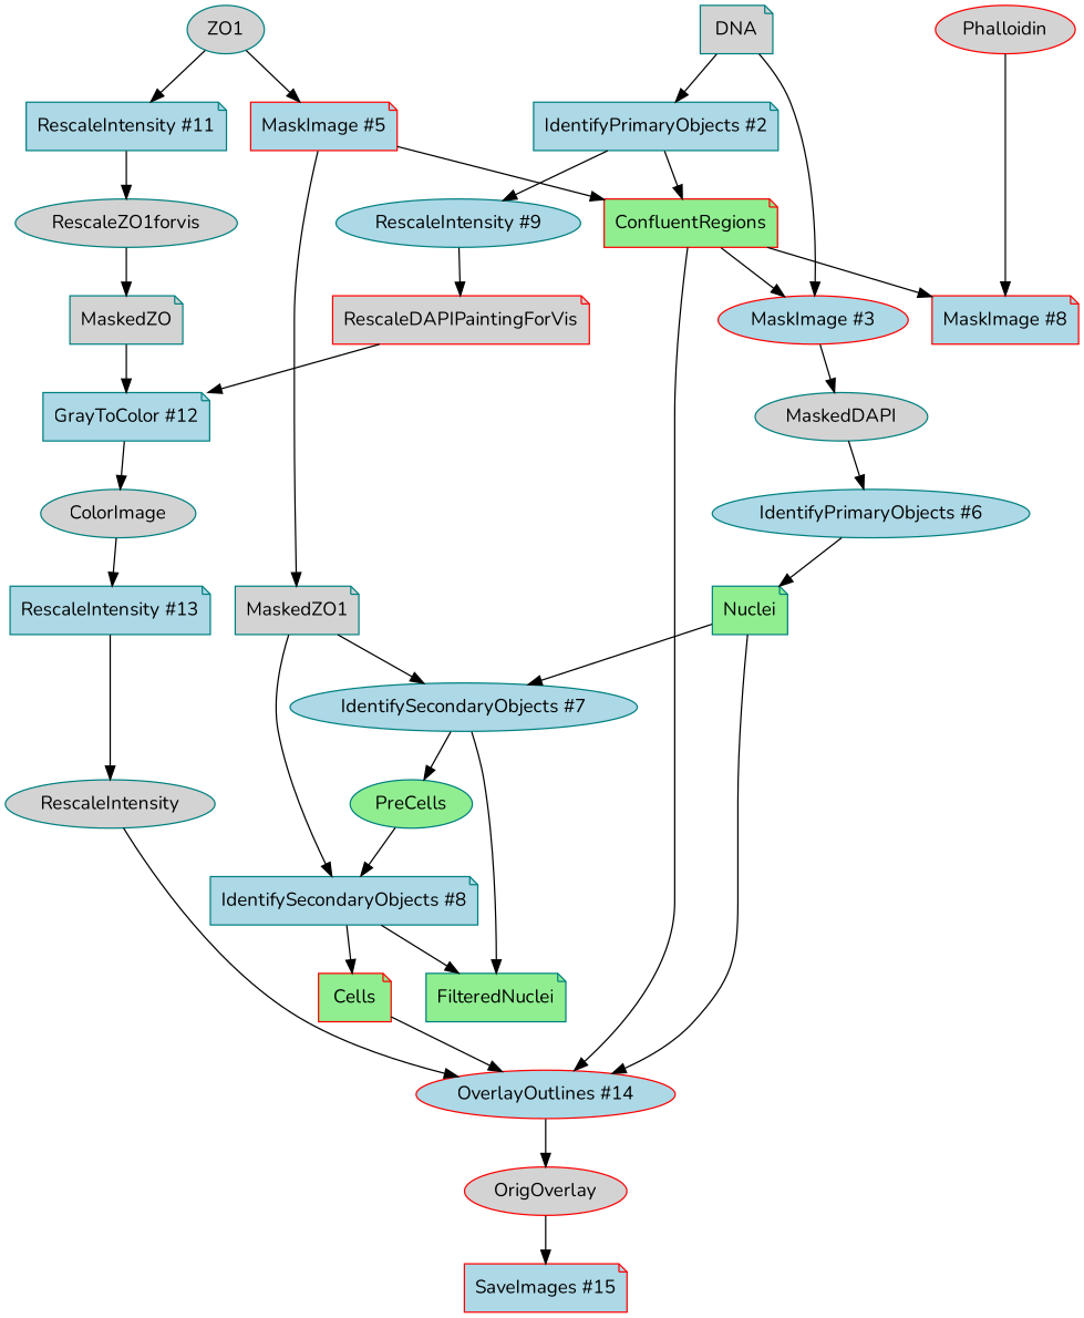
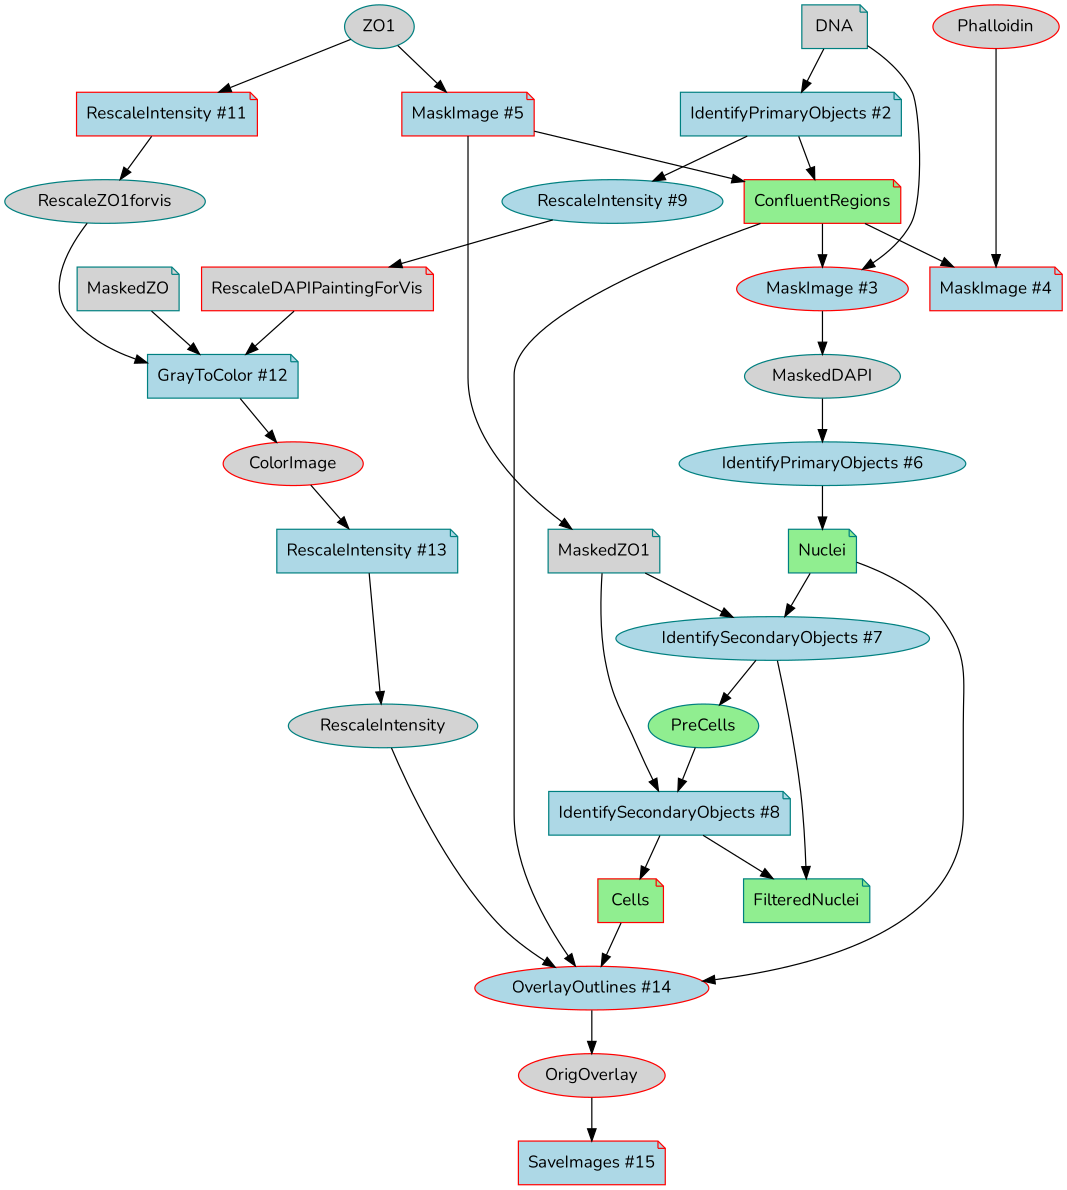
  strict digraph {
    fontname=Nunito
    node [color=teal fillcolor=lightblue fontname=Nunito shape=note style=filled type=module]
    edge [fontname=Nunito type=image_input]
    n1 [fillcolor=lightgray label=DNA type=image]
    n2 [color=red fillcolor=lightgray label=Phalloidin shape=ellipse type=image]
    n3 [fillcolor=lightgray label=ZO1 shape=ellipse type=image]
    n4 [color=red enabled=True label="SaveImages #15" module_name=SaveImages module_num=15 original_num=15 stable_id=SaveImages_491701a3]
    n5 [enabled=True label="IdentifyPrimaryObjects #2" module_name=IdentifyPrimaryObjects module_num=2 original_num=2 stable_id=IdentifyPrimaryObjects_2a46ae0b]
    n6 [color=red enabled=True label="MaskImage #3" module_name=MaskImage module_num=3 original_num=3 shape=ellipse stable_id=MaskImage_3d148662]
-   n7 [color=red enabled=True label="MaskImage #8" module_name=MaskImage module_num=4 original_num=4 stable_id=MaskImage_15781b3c]
+   n7 [color=red enabled=True label="MaskImage #4" module_name=MaskImage module_num=4 original_num=4 stable_id=MaskImage_15781b3c]
    n8 [color=red enabled=True label="MaskImage #5" module_name=MaskImage module_num=5 original_num=5 stable_id=MaskImage_6a245811]
-   n9 [enabled=True label="RescaleIntensity #11" module_name=RescaleIntensity module_num=11 original_num=11 stable_id=RescaleIntensity_3e52e236]
+   n9 [color=red enabled=True label="RescaleIntensity #11" module_name=RescaleIntensity module_num=11 original_num=11 stable_id=RescaleIntensity_3e52e236]
    n10 [enabled=True label="GrayToColor #12" module_name=GrayToColor module_num=12 original_num=12 stable_id=GrayToColor_d1a21ac6]
-   n11 [fillcolor=lightgray label=ColorImage shape=ellipse type=image]
+   n11 [color=red fillcolor=lightgray label=ColorImage shape=ellipse type=image]
    n12 [enabled=True label="RescaleIntensity #13" module_name=RescaleIntensity module_num=13 original_num=13 stable_id=RescaleIntensity_5d3ba968]
    n13 [color=red fillcolor=lightgreen label=ConfluentRegions type=object]
    n14 [enabled=True label="RescaleIntensity #9" module_name=RescaleIntensity module_num=9 original_num=9 shape=ellipse stable_id=RescaleIntensity_4210b283]
    n15 [color=red enabled=True label="OverlayOutlines #14" module_name=OverlayOutlines module_num=14 original_num=14 shape=ellipse stable_id=OverlayOutlines_e700eb17]
    n16 [enabled=True label="IdentifyPrimaryObjects #6" module_name=IdentifyPrimaryObjects module_num=6 original_num=6 shape=ellipse stable_id=IdentifyPrimaryObjects_4c20beda]
    n17 [fillcolor=lightgreen label=Nuclei type=object]
    n18 [enabled=True label="IdentifySecondaryObjects #7" module_name=IdentifySecondaryObjects module_num=7 original_num=7 shape=ellipse stable_id=IdentifySecondaryObjects_e49539f5]
    n19 [enabled=True label="IdentifySecondaryObjects #8" module_name=IdentifySecondaryObjects module_num=8 original_num=8 stable_id=IdentifySecondaryObjects_7ee30c54]
    n20 [color=red fillcolor=lightgreen label=Cells type=object]
    n21 [fillcolor=lightgreen label=FilteredNuclei type=object]
    n22 [fillcolor=lightgreen label=PreCells shape=ellipse type=object]
    n23 [fillcolor=lightgray label=MaskedDAPI shape=ellipse type=image]
    n24 [fillcolor=lightgray label=MaskedZO1 type=image]
    n25 [color=red fillcolor=lightgray label=OrigOverlay shape=ellipse type=image]
    n26 [fillcolor=lightgray label=RescaleZO1forvis shape=ellipse type=image]
    n27 [color=red fillcolor=lightgray label=RescaleDAPIPaintingForVis type=image]
    n28 [fillcolor=lightgray label=RescaleIntensity shape=ellipse type=image]
    n29 [fillcolor=lightgray label=MaskedZO type=image]
    subgraph sub_1 {
      rank=min
      n1
      n2
      n3
    }
    subgraph sub_2 {
      rank=max
      n4
    }
    n1 -> n5
    n1 -> n6
    n2 -> n7
    n3 -> n8
    n3 -> n9
    n5 -> n13 [type=object_output]
    n5 -> n14
    n6 -> n23 [type=image_output]
    n8 -> n13 [type=object_input]
    n8 -> n24 [type=image_output]
    n9 -> n26 [type=image_output]
    n10 -> n11 [type=image_output]
    n11 -> n12
    n12 -> n28 [type=image_output]
    n13 -> n6 [type=object_input]
    n13 -> n7 [type=object_input]
    n13 -> n15 [type=object_input]
    n14 -> n27 [type=image_output]
    n15 -> n25 [type=image_output]
    n16 -> n17 [type=object_output]
    n17 -> n15 [type=object_input]
    n17 -> n18 [type=object_input]
    n18 -> n21 [type=object_output]
    n18 -> n22 [type=object_output]
    n19 -> n20 [type=object_output]
    n19 -> n21 [type=object_output]
    n20 -> n15 [type=object_input]
    n22 -> n19 [type=object_input]
    n23 -> n16
    n24 -> n18
    n24 -> n19
    n25 -> n4
-   n26 -> n29
+   n26 -> n10
    n27 -> n10
    n28 -> n15
    n29 -> n10
  }
